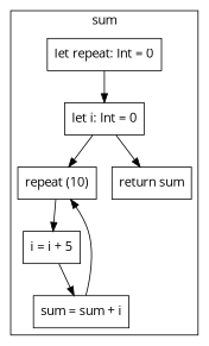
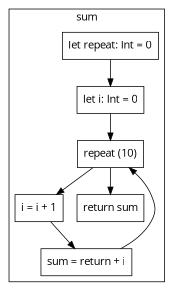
  digraph {
    fontname="Open Sans"
    node [fontname="Open Sans" shape=box]
    edge [fontname="Open Sans"]
    n1 [label="let repeat: Int = 0"]
    n2 [label="let i: Int = 0"]
    n3 [label="repeat (10)"]
-   n4 [label="i = i + 5"]
+   n4 [label="i = i + 1"]
    n5 [label="return sum"]
-   n6 [label="sum = sum + i"]
+   n6 [label="sum = return + i"]
    subgraph cluster_1 {
      label=sum
      n1
      n2
      n3
      n4
      n5
      n6
    }
    n1 -> n2
    n2 -> n3
    n3 -> n4
-   n2 -> n5
+   n3 -> n5
    n4 -> n6
    n6 -> n3
  }
